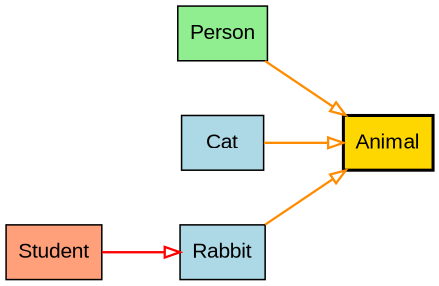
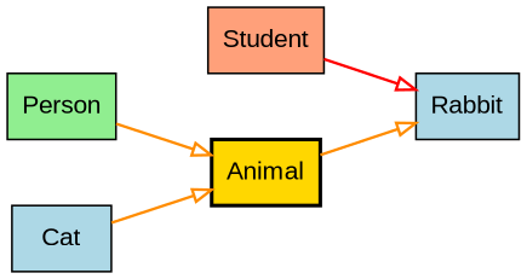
  digraph {
    nodesep=0.5
    rankdir=LR
    ranksep=0.7
    node [color=black fillcolor="#ADD8E6" fontname=Arial shape=box style=filled]
    edge [arrowhead=empty color=darkorange penwidth=1.5]
    n1 [fillcolor="#FFD700" fontsize=14 label=Animal penwidth=2]
    n2 [fillcolor="#90EE90" label=Person]
    n3 [label=Cat]
    n4 [label=Rabbit]
    n5 [fillcolor="#FFA07A" label=Student]
    n2 -> n1
    n3 -> n1
-   n4 -> n1
+   n1 -> n4
    n5 -> n4 [color=red]
  }
